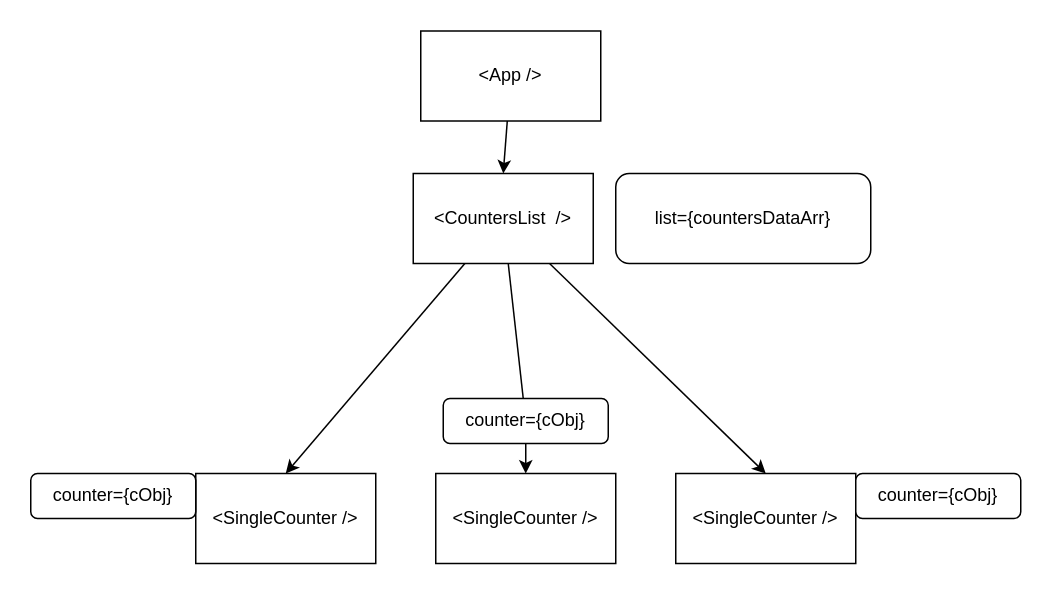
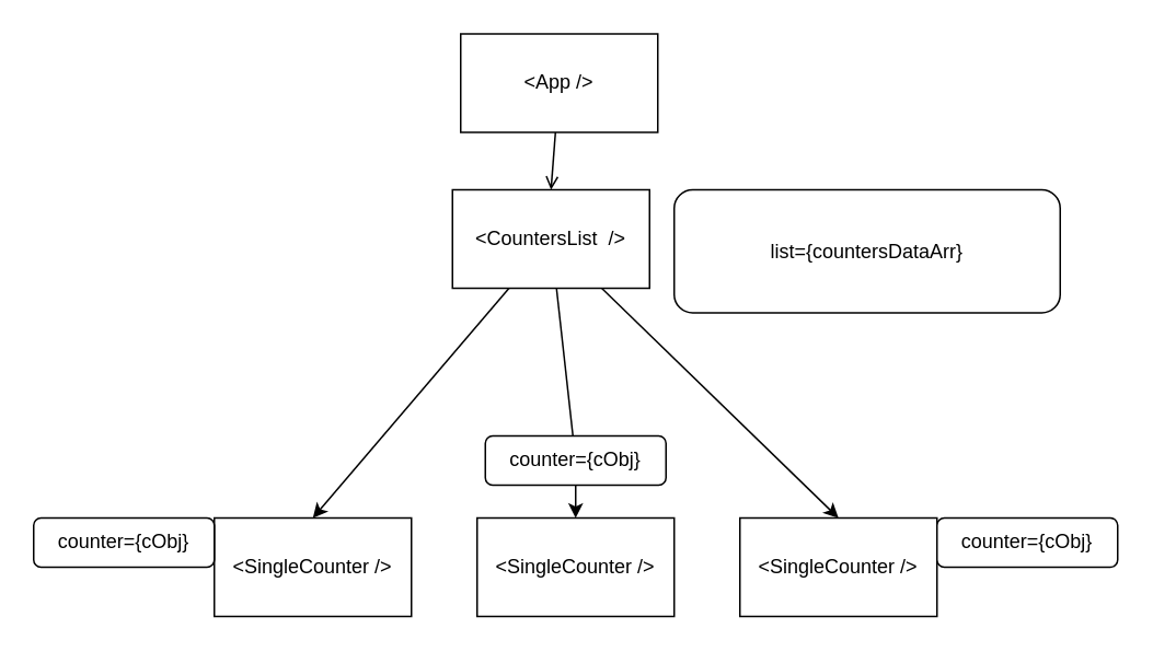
  <mxCell id="0" />
  <mxCell id="1" parent="0" />
- <mxCell id="2" style="edgeStyle=none;html=1;entryX=0.5;entryY=0;entryDx=0;entryDy=0;" edge="1" parent="1" source="3" target="7"><mxGeometry relative="1" as="geometry" /></mxCell>
+ <mxCell id="2" style="edgeStyle=none;html=1;entryX=0.5;entryY=0;entryDx=0;entryDy=0;endArrow=open;" edge="1" parent="1" source="3" target="7"><mxGeometry relative="1" as="geometry" /></mxCell>
  <mxCell id="3" value="&amp;lt;App /&amp;gt;" style="rounded=0;whiteSpace=wrap;html=1;" vertex="1" parent="1"><mxGeometry x="280" y="20" width="120" height="60" as="geometry" /></mxCell>
  <mxCell id="4" style="edgeStyle=none;html=1;entryX=0.5;entryY=0;entryDx=0;entryDy=0;" edge="1" parent="1" source="7" target="8"><mxGeometry relative="1" as="geometry" /></mxCell>
  <mxCell id="5" style="edgeStyle=none;html=1;startArrow=none;" edge="1" parent="1" source="15" target="9"><mxGeometry relative="1" as="geometry" /></mxCell>
  <mxCell id="6" style="edgeStyle=none;html=1;entryX=0.5;entryY=0;entryDx=0;entryDy=0;" edge="1" parent="1" source="7" target="10"><mxGeometry relative="1" as="geometry" /></mxCell>
  <mxCell id="7" value="&amp;lt;CountersList&amp;nbsp; /&amp;gt;" style="rounded=0;whiteSpace=wrap;html=1;" vertex="1" parent="1"><mxGeometry x="275" y="115" width="120" height="60" as="geometry" /></mxCell>
  <mxCell id="8" value="&amp;lt;SingleCounter /&amp;gt;" style="rounded=0;whiteSpace=wrap;html=1;" vertex="1" parent="1"><mxGeometry x="130" y="315" width="120" height="60" as="geometry" /></mxCell>
  <mxCell id="9" value="&amp;lt;SingleCounter /&amp;gt;" style="rounded=0;whiteSpace=wrap;html=1;" vertex="1" parent="1"><mxGeometry x="290" y="315" width="120" height="60" as="geometry" /></mxCell>
  <mxCell id="10" value="&amp;lt;SingleCounter /&amp;gt;" style="rounded=0;whiteSpace=wrap;html=1;" vertex="1" parent="1"><mxGeometry x="450" y="315" width="120" height="60" as="geometry" /></mxCell>
- <mxCell id="11" value="list={countersDataArr}" style="rounded=1;whiteSpace=wrap;html=1;" vertex="1" parent="1"><mxGeometry x="410" y="115" width="170" height="60" as="geometry" /></mxCell>
+ <mxCell id="11" value="list={countersDataArr}" style="rounded=1;whiteSpace=wrap;html=1;" vertex="1" parent="1"><mxGeometry x="410" y="115" width="235" height="75" as="geometry" /></mxCell>
  <mxCell id="12" value="counter={cObj}" style="rounded=1;whiteSpace=wrap;html=1;" vertex="1" parent="1"><mxGeometry x="20" y="315" width="110" height="30" as="geometry" /></mxCell>
  <mxCell id="13" value="counter={cObj}" style="rounded=1;whiteSpace=wrap;html=1;" vertex="1" parent="1"><mxGeometry x="570" y="315" width="110" height="30" as="geometry" /></mxCell>
  <mxCell id="14" value="" style="edgeStyle=none;html=1;endArrow=none;" edge="1" parent="1" source="7" target="15"><mxGeometry relative="1" as="geometry"><mxPoint x="350" y="175" as="sourcePoint" /><mxPoint x="350" y="315" as="targetPoint" /></mxGeometry></mxCell>
  <mxCell id="15" value="counter={cObj}" style="rounded=1;whiteSpace=wrap;html=1;" vertex="1" parent="1"><mxGeometry x="295" y="265" width="110" height="30" as="geometry" /></mxCell>
